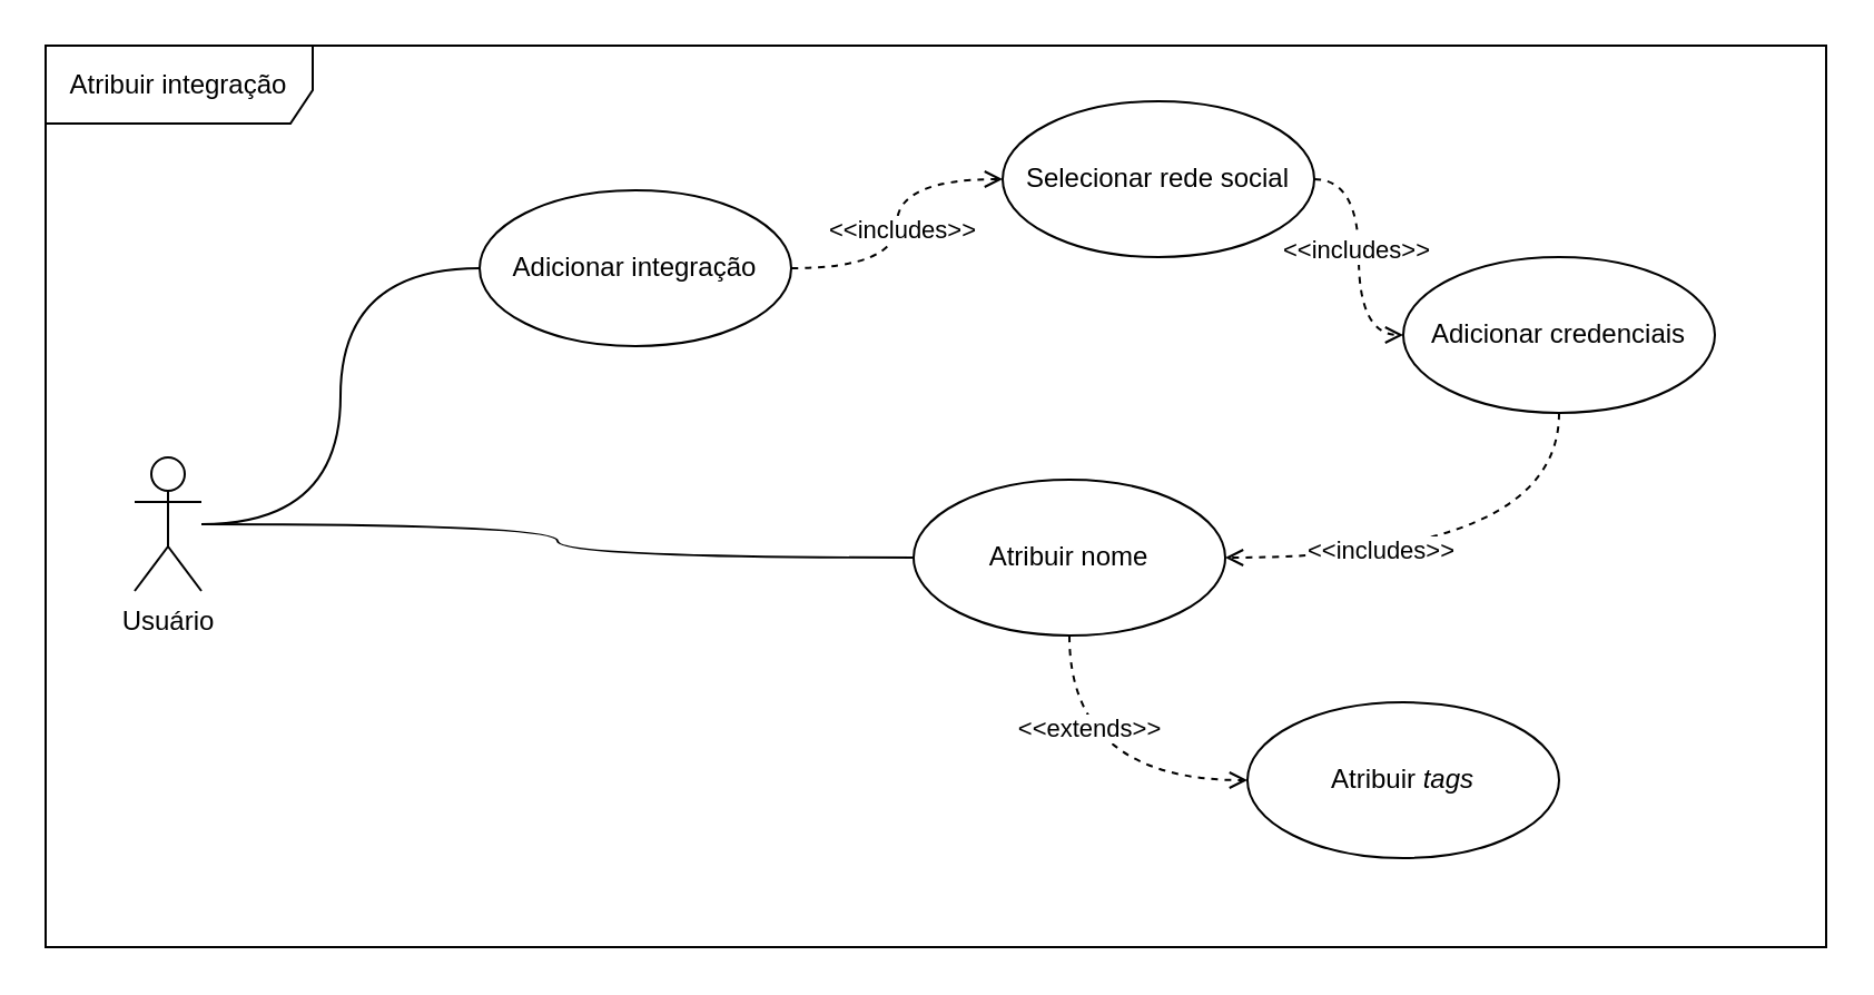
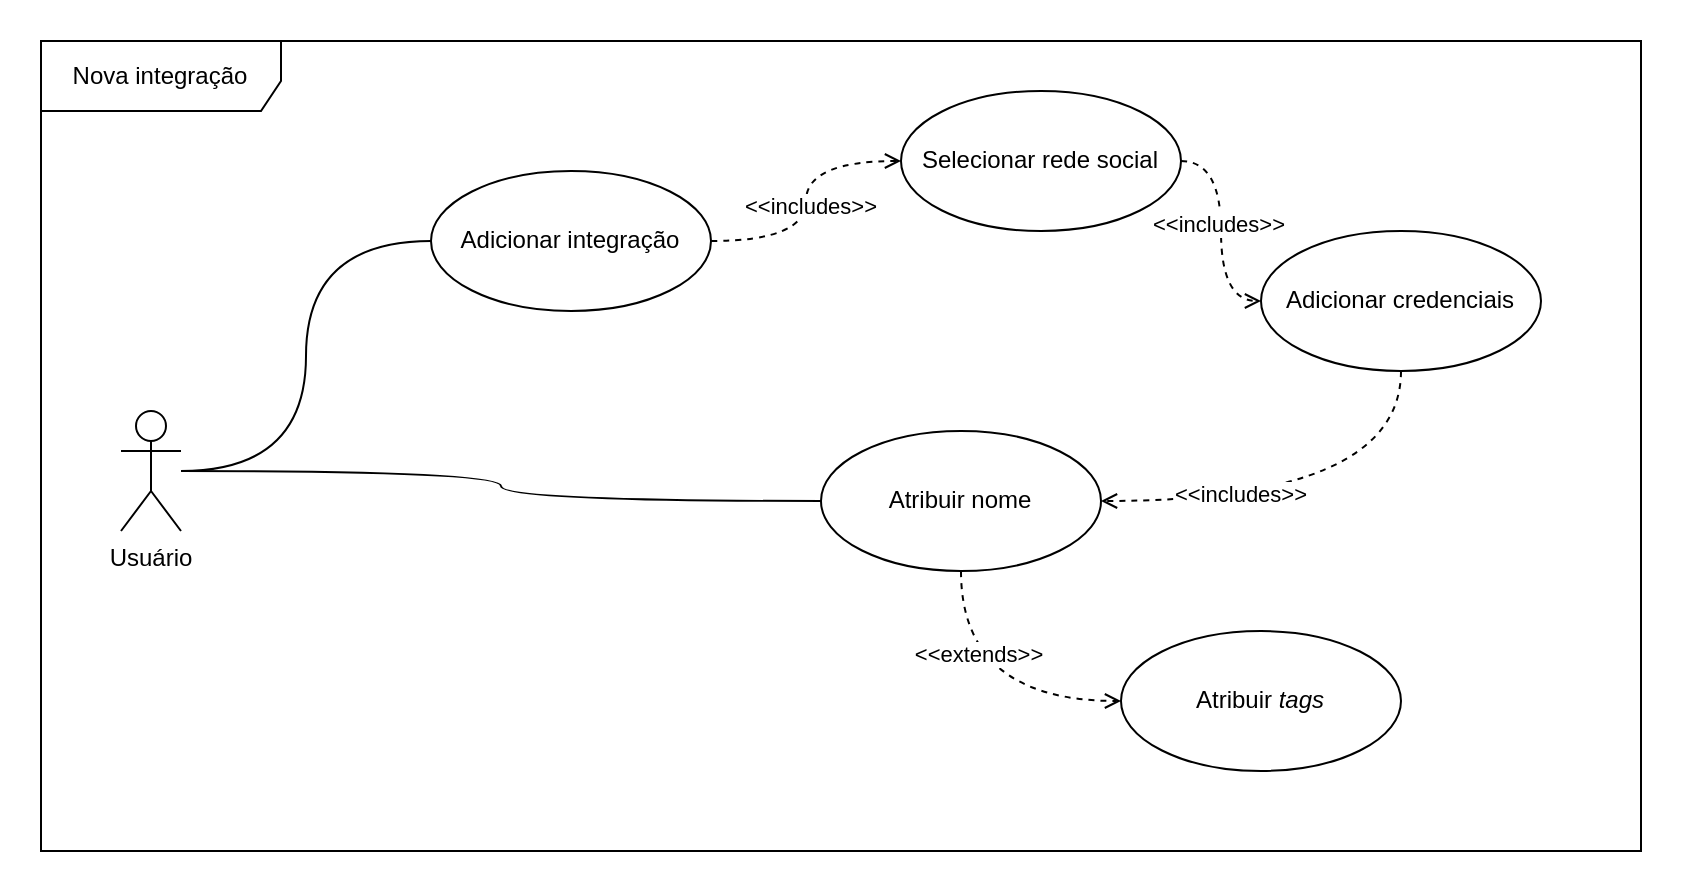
  <mxCell id="0" />
  <mxCell id="1" parent="0" />
  <mxCell id="2" style="edgeStyle=orthogonalEdgeStyle;rounded=0;orthogonalLoop=1;jettySize=auto;html=1;entryX=0;entryY=0.5;entryDx=0;entryDy=0;endArrow=none;endFill=0;curved=1;startFill=0;" parent="1" source="4" target="7" edge="1"><mxGeometry relative="1" as="geometry" /></mxCell>
  <mxCell id="3" style="edgeStyle=orthogonalEdgeStyle;rounded=0;orthogonalLoop=1;jettySize=auto;html=1;entryX=0;entryY=0.5;entryDx=0;entryDy=0;curved=1;endArrow=none;startFill=0;" parent="1" source="4" target="16" edge="1"><mxGeometry relative="1" as="geometry" /></mxCell>
  <mxCell id="4" value="Usuário" style="shape=umlActor;verticalLabelPosition=bottom;verticalAlign=top;html=1;" parent="1" vertex="1"><mxGeometry x="60" y="205" width="30" height="60" as="geometry" /></mxCell>
  <mxCell id="5" style="edgeStyle=orthogonalEdgeStyle;rounded=0;orthogonalLoop=1;jettySize=auto;html=1;entryX=0;entryY=0.5;entryDx=0;entryDy=0;dashed=1;curved=1;endArrow=open;endFill=0;" parent="1" source="7" target="10" edge="1"><mxGeometry relative="1" as="geometry" /></mxCell>
  <mxCell id="6" value="&amp;lt;&amp;lt;includes&amp;gt;&amp;gt;" style="edgeLabel;html=1;align=center;verticalAlign=middle;resizable=0;points=[];" parent="5" vertex="1" connectable="0"><mxGeometry x="-0.04" y="-2" relative="1" as="geometry"><mxPoint as="offset" /></mxGeometry></mxCell>
  <mxCell id="7" value="Adicionar integração" style="ellipse;whiteSpace=wrap;html=1;" parent="1" vertex="1"><mxGeometry x="215" y="85" width="140" height="70" as="geometry" /></mxCell>
  <mxCell id="8" style="edgeStyle=orthogonalEdgeStyle;rounded=0;orthogonalLoop=1;jettySize=auto;html=1;entryX=0;entryY=0.5;entryDx=0;entryDy=0;dashed=1;curved=1;endArrow=open;endFill=0;" parent="1" source="10" target="13" edge="1"><mxGeometry relative="1" as="geometry" /></mxCell>
  <mxCell id="9" value="&amp;lt;&amp;lt;includes&amp;gt;&amp;gt;" style="edgeLabel;html=1;align=center;verticalAlign=middle;resizable=0;points=[];" parent="8" vertex="1" connectable="0"><mxGeometry x="-0.068" y="-2" relative="1" as="geometry"><mxPoint as="offset" /></mxGeometry></mxCell>
  <mxCell id="10" value="Selecionar rede social" style="ellipse;whiteSpace=wrap;html=1;" parent="1" vertex="1"><mxGeometry x="450" y="45" width="140" height="70" as="geometry" /></mxCell>
  <mxCell id="11" style="edgeStyle=orthogonalEdgeStyle;rounded=0;orthogonalLoop=1;jettySize=auto;html=1;entryX=1;entryY=0.5;entryDx=0;entryDy=0;curved=1;endArrow=open;endFill=0;dashed=1;exitX=0.5;exitY=1;exitDx=0;exitDy=0;" parent="1" source="13" target="16" edge="1"><mxGeometry relative="1" as="geometry" /></mxCell>
  <mxCell id="12" value="&amp;lt;&amp;lt;includes&amp;gt;&amp;gt;" style="edgeLabel;html=1;align=center;verticalAlign=middle;resizable=0;points=[];" parent="11" vertex="1" connectable="0"><mxGeometry x="0.367" y="-4" relative="1" as="geometry"><mxPoint x="1" as="offset" /></mxGeometry></mxCell>
  <mxCell id="13" value="Adicionar credenciais" style="ellipse;whiteSpace=wrap;html=1;" parent="1" vertex="1"><mxGeometry x="630" y="115" width="140" height="70" as="geometry" /></mxCell>
  <mxCell id="14" style="edgeStyle=orthogonalEdgeStyle;rounded=0;orthogonalLoop=1;jettySize=auto;html=1;entryX=0;entryY=0.5;entryDx=0;entryDy=0;curved=1;dashed=1;endArrow=open;endFill=0;exitX=0.5;exitY=1;exitDx=0;exitDy=0;" parent="1" source="16" target="17" edge="1"><mxGeometry relative="1" as="geometry" /></mxCell>
  <mxCell id="15" value="&amp;lt;&amp;lt;extends&amp;gt;&amp;gt;" style="edgeLabel;html=1;align=center;verticalAlign=middle;resizable=0;points=[];" parent="14" vertex="1" connectable="0"><mxGeometry x="-0.431" y="8" relative="1" as="geometry"><mxPoint as="offset" /></mxGeometry></mxCell>
  <mxCell id="16" value="Atribuir nome" style="ellipse;whiteSpace=wrap;html=1;" parent="1" vertex="1"><mxGeometry x="410" y="215" width="140" height="70" as="geometry" /></mxCell>
  <mxCell id="17" value="Atribuir &lt;i&gt;tags&lt;/i&gt;" style="ellipse;whiteSpace=wrap;html=1;" parent="1" vertex="1"><mxGeometry x="560" y="315" width="140" height="70" as="geometry" /></mxCell>
- <mxCell id="18" value="Atribuir integração" style="shape=umlFrame;whiteSpace=wrap;html=1;pointerEvents=0;width=120;height=35;" parent="1" vertex="1"><mxGeometry x="20" y="20" width="800" height="405" as="geometry" /></mxCell>
+ <mxCell id="18" value="Nova integração" style="shape=umlFrame;whiteSpace=wrap;html=1;pointerEvents=0;width=120;height=35;" parent="1" vertex="1"><mxGeometry x="20" y="20" width="800" height="405" as="geometry" /></mxCell>
